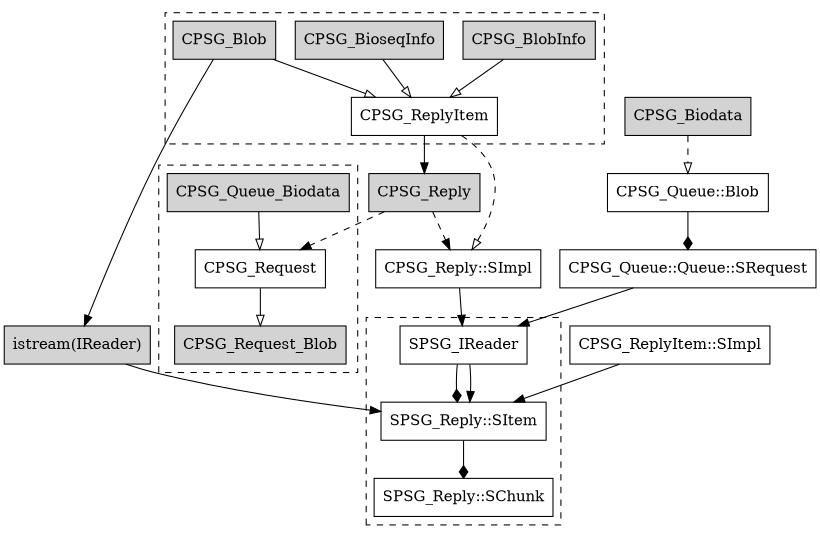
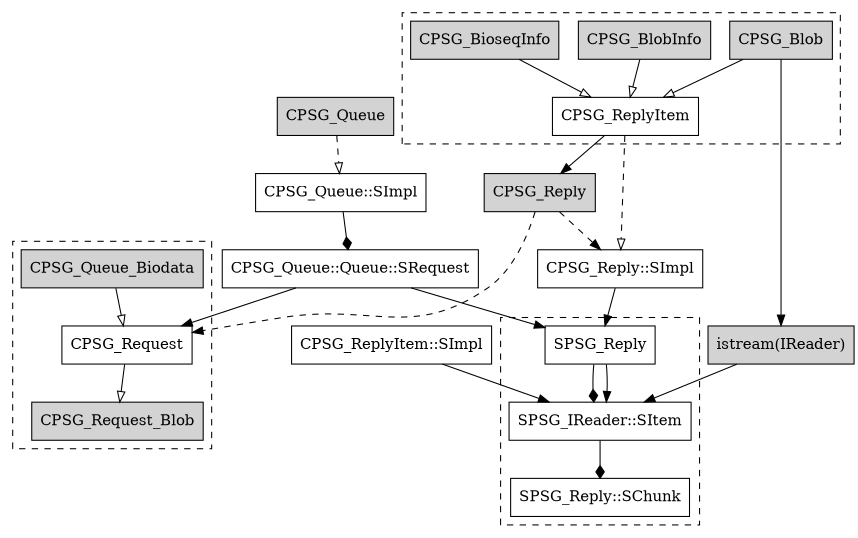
  digraph {
    node [shape=box]
    n1 [label=CPSG_Queue_Biodata style=filled]
    CPSG_Request_Blob [style=filled]
    CPSG_Request
    CPSG_Blob [style=filled]
    CPSG_BlobInfo [style=filled]
    CPSG_BioseqInfo [style=filled]
    CPSG_ReplyItem
    n8 [label="SPSG_Reply::SChunk"]
-   n9 [label="SPSG_Reply::SItem"]
-   SPSG_Reply [label=SPSG_IReader]
+   n9 [label="SPSG_IReader::SItem"]
+   SPSG_Reply
    n11 [label="istream(IReader)" style=filled]
    n12 [label="CPSG_Reply::SImpl"]
    CPSG_Reply [style=filled]
-   n14 [label="CPSG_Queue::Blob"]
+   n14 [label="CPSG_Queue::SImpl"]
    n15 [label="CPSG_Queue::Queue::SRequest"]
    n16 [label="CPSG_ReplyItem::SImpl"]
-   CPSG_Queue [style=filled label=CPSG_Biodata]
+   CPSG_Queue [style=filled]
    subgraph cluster_1 {
      style=dashed
      n1
      CPSG_Request_Blob
      CPSG_Request
    }
    subgraph cluster_2 {
      style=dashed
      CPSG_Blob
      CPSG_BlobInfo
      CPSG_BioseqInfo
      CPSG_ReplyItem
    }
    subgraph cluster_3 {
      style=dashed
      n8
      n9
      SPSG_Reply
    }
    n1 -> CPSG_Request [arrowhead=onormal]
    CPSG_Request -> CPSG_Request_Blob [arrowhead=onormal]
    CPSG_Blob -> CPSG_ReplyItem [arrowhead=onormal]
    CPSG_Blob -> n11
    CPSG_BlobInfo -> CPSG_ReplyItem [arrowhead=onormal]
    CPSG_BioseqInfo -> CPSG_ReplyItem [arrowhead=onormal]
    CPSG_ReplyItem -> n12 [arrowhead=onormal style=dashed]
    CPSG_ReplyItem -> CPSG_Reply
    n9 -> n8 [arrowhead=diamond]
    SPSG_Reply -> n9 [arrowhead=diamond]
    SPSG_Reply -> n9
    n11 -> n9
    n12 -> SPSG_Reply
    CPSG_Reply -> CPSG_Request [style=dashed]
    CPSG_Reply -> n12 [arrowhead=normal style=dashed]
    n14 -> n15 [arrowhead=diamond]
+   n15 -> CPSG_Request
    n15 -> SPSG_Reply
    n16 -> n9
    CPSG_Queue -> n14 [arrowhead=onormal style=dashed]
  }
